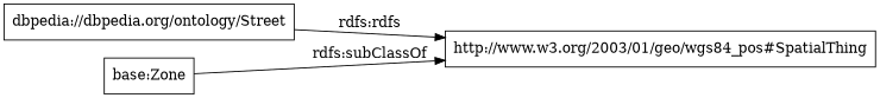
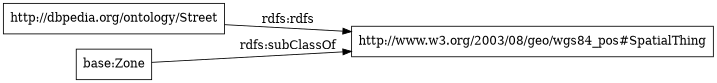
  digraph {
    rankdir=LR
    node [color=black shape=rectangle]
-   "http://dbpedia.org/ontology/Street" [label="dbpedia://dbpedia.org/ontology/Street"]
-   "http://www.w3.org/2003/01/geo/wgs84_pos#SpatialThing"
+   "http://dbpedia.org/ontology/Street"
+   "http://www.w3.org/2003/01/geo/wgs84_pos#SpatialThing" [label="http://www.w3.org/2003/08/geo/wgs84_pos#SpatialThing"]
    "base:Zone"
    "http://dbpedia.org/ontology/Street" -> "http://www.w3.org/2003/01/geo/wgs84_pos#SpatialThing" [label="rdfs:rdfs"]
    "base:Zone" -> "http://www.w3.org/2003/01/geo/wgs84_pos#SpatialThing" [label="rdfs:subClassOf"]
  }
